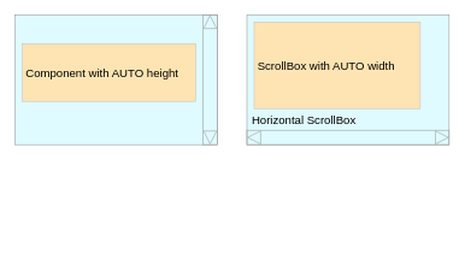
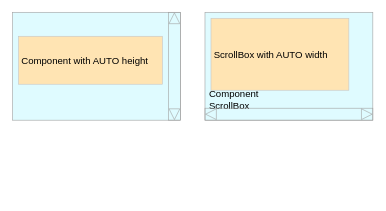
  <mxCell id="0" />
  <mxCell id="1" parent="0" />
  <mxCell id="2" value="" style="rounded=0;whiteSpace=wrap;html=1;fillColor=#DFFBFF;strokeColor=#A1A1A1;" vertex="1" parent="1"><mxGeometry x="20" y="20" width="280" height="180" as="geometry" /></mxCell>
  <mxCell id="3" value="Component with AUTO height" style="rounded=0;whiteSpace=wrap;html=1;strokeColor=#C7C7C7;fillColor=#FFE4B3;glass=0;shadow=0;sketch=0;fontSize=16;align=left;spacingLeft=3;" vertex="1" parent="1"><mxGeometry x="30" y="60" width="240" height="80" as="geometry" /></mxCell>
  <mxCell id="4" value="" style="rounded=0;whiteSpace=wrap;html=1;fontSize=16;fillColor=none;strokeColor=#A1A1A1;" vertex="1" parent="1"><mxGeometry x="280" y="20" width="20" height="180" as="geometry" /></mxCell>
  <mxCell id="5" value="" style="triangle;whiteSpace=wrap;html=1;fontSize=16;strokeColor=#A1A1A1;fillColor=none;rotation=90;" vertex="1" parent="1"><mxGeometry x="281" y="181" width="18" height="18" as="geometry" /></mxCell>
  <mxCell id="6" value="" style="triangle;whiteSpace=wrap;html=1;fontSize=16;strokeColor=#A1A1A1;fillColor=none;rotation=-90;" vertex="1" parent="1"><mxGeometry x="281" y="21" width="18" height="18" as="geometry" /></mxCell>
  <mxCell id="7" value="" style="rounded=0;whiteSpace=wrap;html=1;fillColor=#DFFBFF;strokeColor=#A1A1A1;" vertex="1" parent="1"><mxGeometry x="341" y="20" width="280" height="180" as="geometry" /></mxCell>
  <mxCell id="8" value="ScrollBox with AUTO width" style="rounded=0;whiteSpace=wrap;html=1;strokeColor=#C7C7C7;fillColor=#FFE4B3;glass=0;shadow=0;sketch=0;fontSize=16;align=left;spacingLeft=3;" vertex="1" parent="1"><mxGeometry x="351" y="30" width="230" height="120" as="geometry" /></mxCell>
- <mxCell id="9" value="Horizontal ScrollBox" style="text;html=1;strokeColor=none;fillColor=none;align=left;verticalAlign=middle;whiteSpace=wrap;rounded=0;fontSize=16;spacingLeft=5;" vertex="1" parent="1"><mxGeometry x="341" y="151" width="160" height="30" as="geometry" /></mxCell>
+ <mxCell id="9" value="Component ScrollBox" style="text;html=1;strokeColor=none;fillColor=none;align=left;verticalAlign=middle;whiteSpace=wrap;rounded=0;fontSize=16;spacingLeft=5;" vertex="1" parent="1"><mxGeometry x="341" y="151" width="160" height="30" as="geometry" /></mxCell>
  <mxCell id="10" value="" style="rounded=0;whiteSpace=wrap;html=1;fontSize=16;fillColor=none;strokeColor=#A1A1A1;rotation=90;" vertex="1" parent="1"><mxGeometry x="471" y="50" width="20" height="280" as="geometry" /></mxCell>
  <mxCell id="11" value="" style="triangle;whiteSpace=wrap;html=1;fontSize=16;strokeColor=#A1A1A1;fillColor=none;rotation=0;" vertex="1" parent="1"><mxGeometry x="602" y="181" width="18" height="18" as="geometry" /></mxCell>
  <mxCell id="12" value="" style="triangle;whiteSpace=wrap;html=1;fontSize=16;strokeColor=#A1A1A1;fillColor=none;rotation=180;" vertex="1" parent="1"><mxGeometry x="342" y="181" width="18" height="18" as="geometry" /></mxCell>
